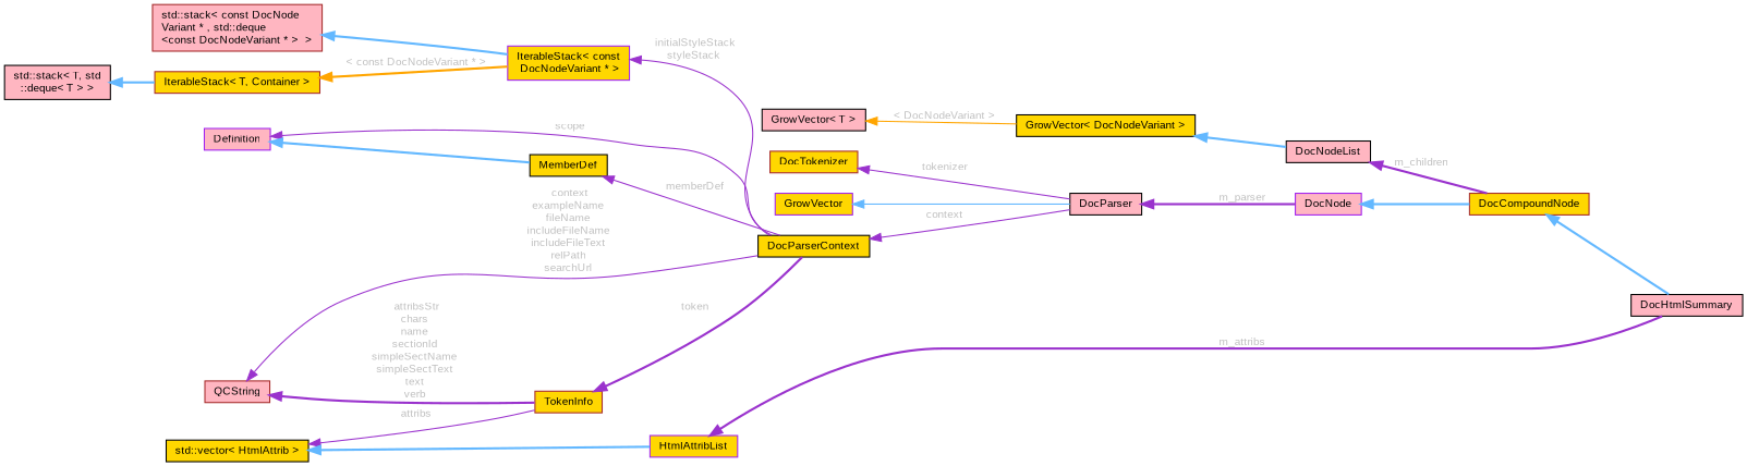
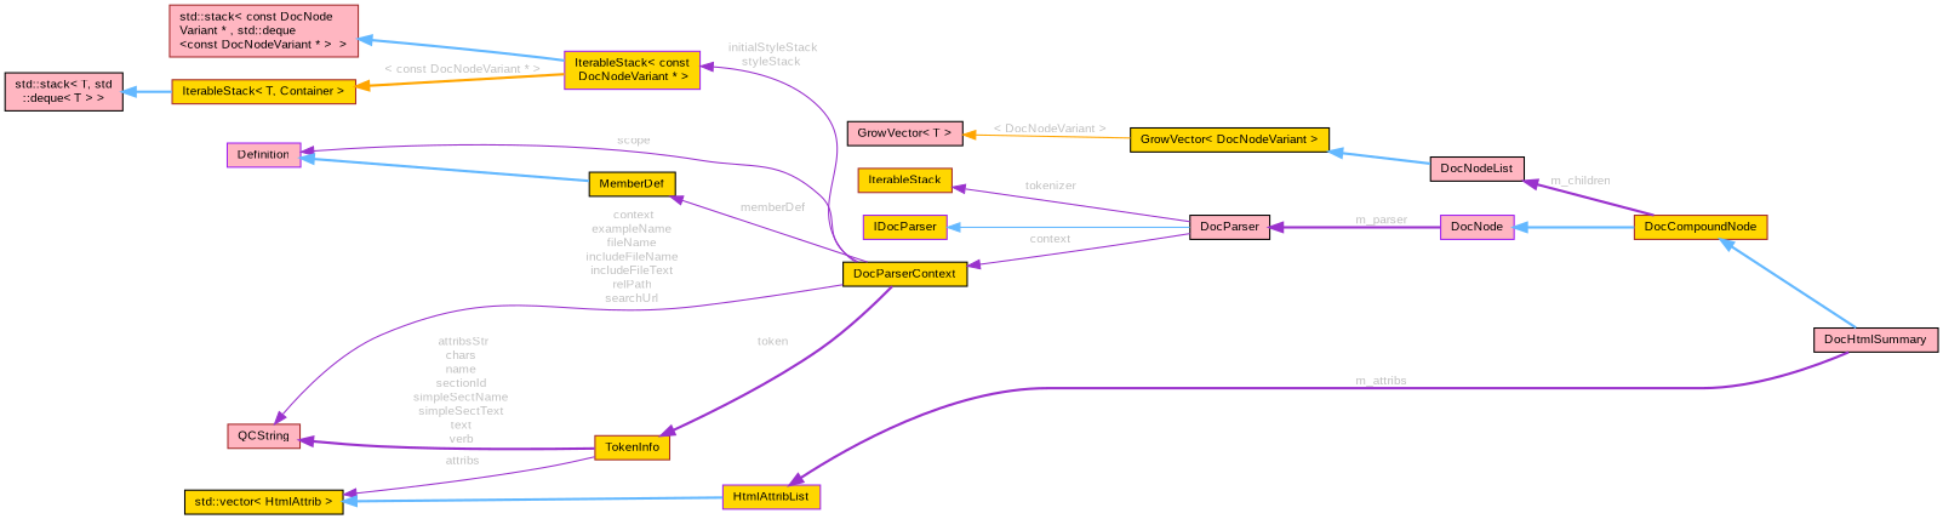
  digraph {
    fontname="Liberation Sans"
    rankdir=LR
    node [color=black fillcolor=gold fontname="Liberation Sans" fontsize=10 shape=box style=filled]
    edge [color=darkorchid3 dir=back fontname="Liberation Sans" fontsize=10 labelfontname=Helvetica labelfontsize=10 style=bold fontcolor=grey]
    n1 [fillcolor=lightpink fontcolor=black height=0.2 label=DocHtmlSummary width=0.4]
    n2 [color=brown height=0.2 label=DocCompoundNode width=0.4]
    n3 [color=purple fillcolor=lightpink height=0.2 label=DocNode width=0.4]
    n4 [fillcolor=lightpink height=0.2 label=DocParser width=0.4]
-   n5 [color=purple height=0.2 label=GrowVector width=0.4]
+   n5 [color=purple height=0.2 label=IDocParser width=0.4]
    n6 [height=0.2 label=DocParserContext width=0.4]
    n7 [color=purple fillcolor=lightpink height=0.2 label=Definition width=0.4]
    n8 [height=0.2 label=MemberDef width=0.4]
    n9 [color=brown fillcolor=lightpink height=0.2 label=QCString width=0.4]
    n10 [color=brown height=0.2 label=TokenInfo width=0.4]
    n11 [color=purple height=0.2 label="IterableStack\< const\l DocNodeVariant * \>" width=0.4]
    n12 [color=brown fillcolor=lightpink height=0.2 label="std::stack\< const DocNode\lVariant * , std::deque\l\<const DocNodeVariant * \>  \>" width=0.4]
    n13 [color=brown height=0.2 label="IterableStack\< T, Container \>" width=0.4]
    n14 [fillcolor=lightpink height=0.2 label="std::stack\< T, std\l::deque\< T \> \>" width=0.4]
    n15 [color=purple height=0.2 label=HtmlAttribList width=0.4]
    n16 [height=0.2 label="std::vector\< HtmlAttrib \>" width=0.4]
-   n17 [color=brown height=0.2 label=DocTokenizer width=0.4]
+   n17 [color=brown height=0.2 label=IterableStack width=0.4]
    n18 [fillcolor=lightpink height=0.2 label=DocNodeList width=0.4]
    n19 [height=0.2 label="GrowVector\< DocNodeVariant \>" width=0.4]
    n20 [fillcolor=lightpink height=0.2 label="GrowVector\< T \>" width=0.4]
    n2 -> n1 [color=steelblue1 fontcolor=""]
    n3 -> n2 [color=steelblue1 fontcolor=""]
    n4 -> n3 [label=" m_parser"]
    n5 -> n4 [color=steelblue1 style=solid fontcolor=""]
    n6 -> n4 [label=" context" style=solid]
    n7 -> n6 [label=" scope" style=solid]
    n7 -> n8 [color=steelblue1 fontcolor=""]
    n8 -> n6 [label=" memberDef" style=solid]
    n9 -> n6 [label=" context\nexampleName\nfileName\nincludeFileName\nincludeFileText\nrelPath\nsearchUrl" style=solid]
    n9 -> n10 [label=" attribsStr\nchars\nname\nsectionId\nsimpleSectName\nsimpleSectText\ntext\nverb"]
    n10 -> n6 [label=" token"]
    n11 -> n6 [label=" initialStyleStack\nstyleStack" style=solid]
    n12 -> n11 [color=steelblue1 fontcolor=""]
    n13 -> n11 [color=orange label=" \< const DocNodeVariant * \>"]
    n14 -> n13 [color=steelblue1 fontcolor=""]
    n15 -> n1 [label=" m_attribs"]
    n16 -> n10 [label=" attribs" style=solid]
    n16 -> n15 [color=steelblue1 fontcolor=""]
    n17 -> n4 [label=" tokenizer" style=solid]
    n18 -> n2 [label=" m_children"]
    n19 -> n18 [color=steelblue1 fontcolor=""]
    n20 -> n19 [color=orange label=" \< DocNodeVariant \>" style=solid]
  }
